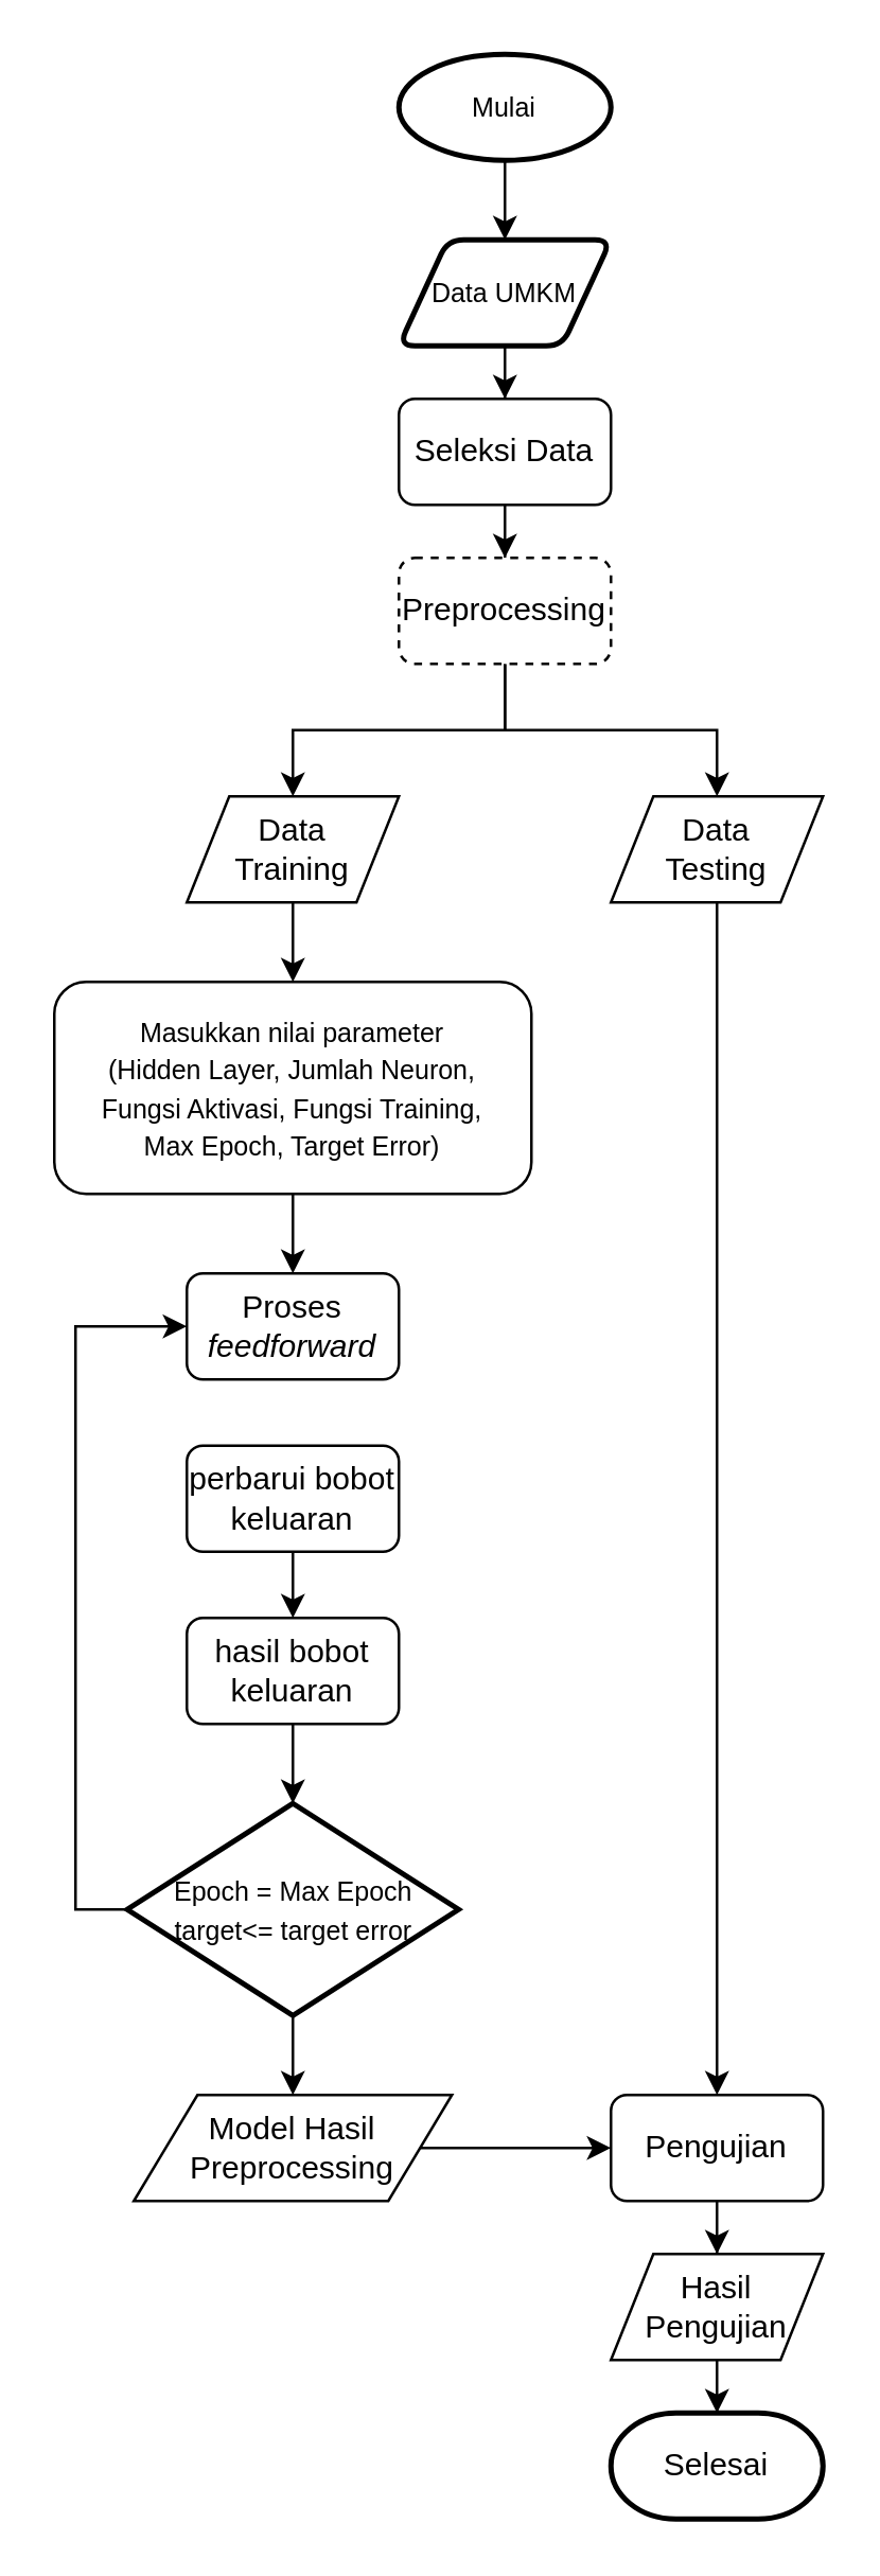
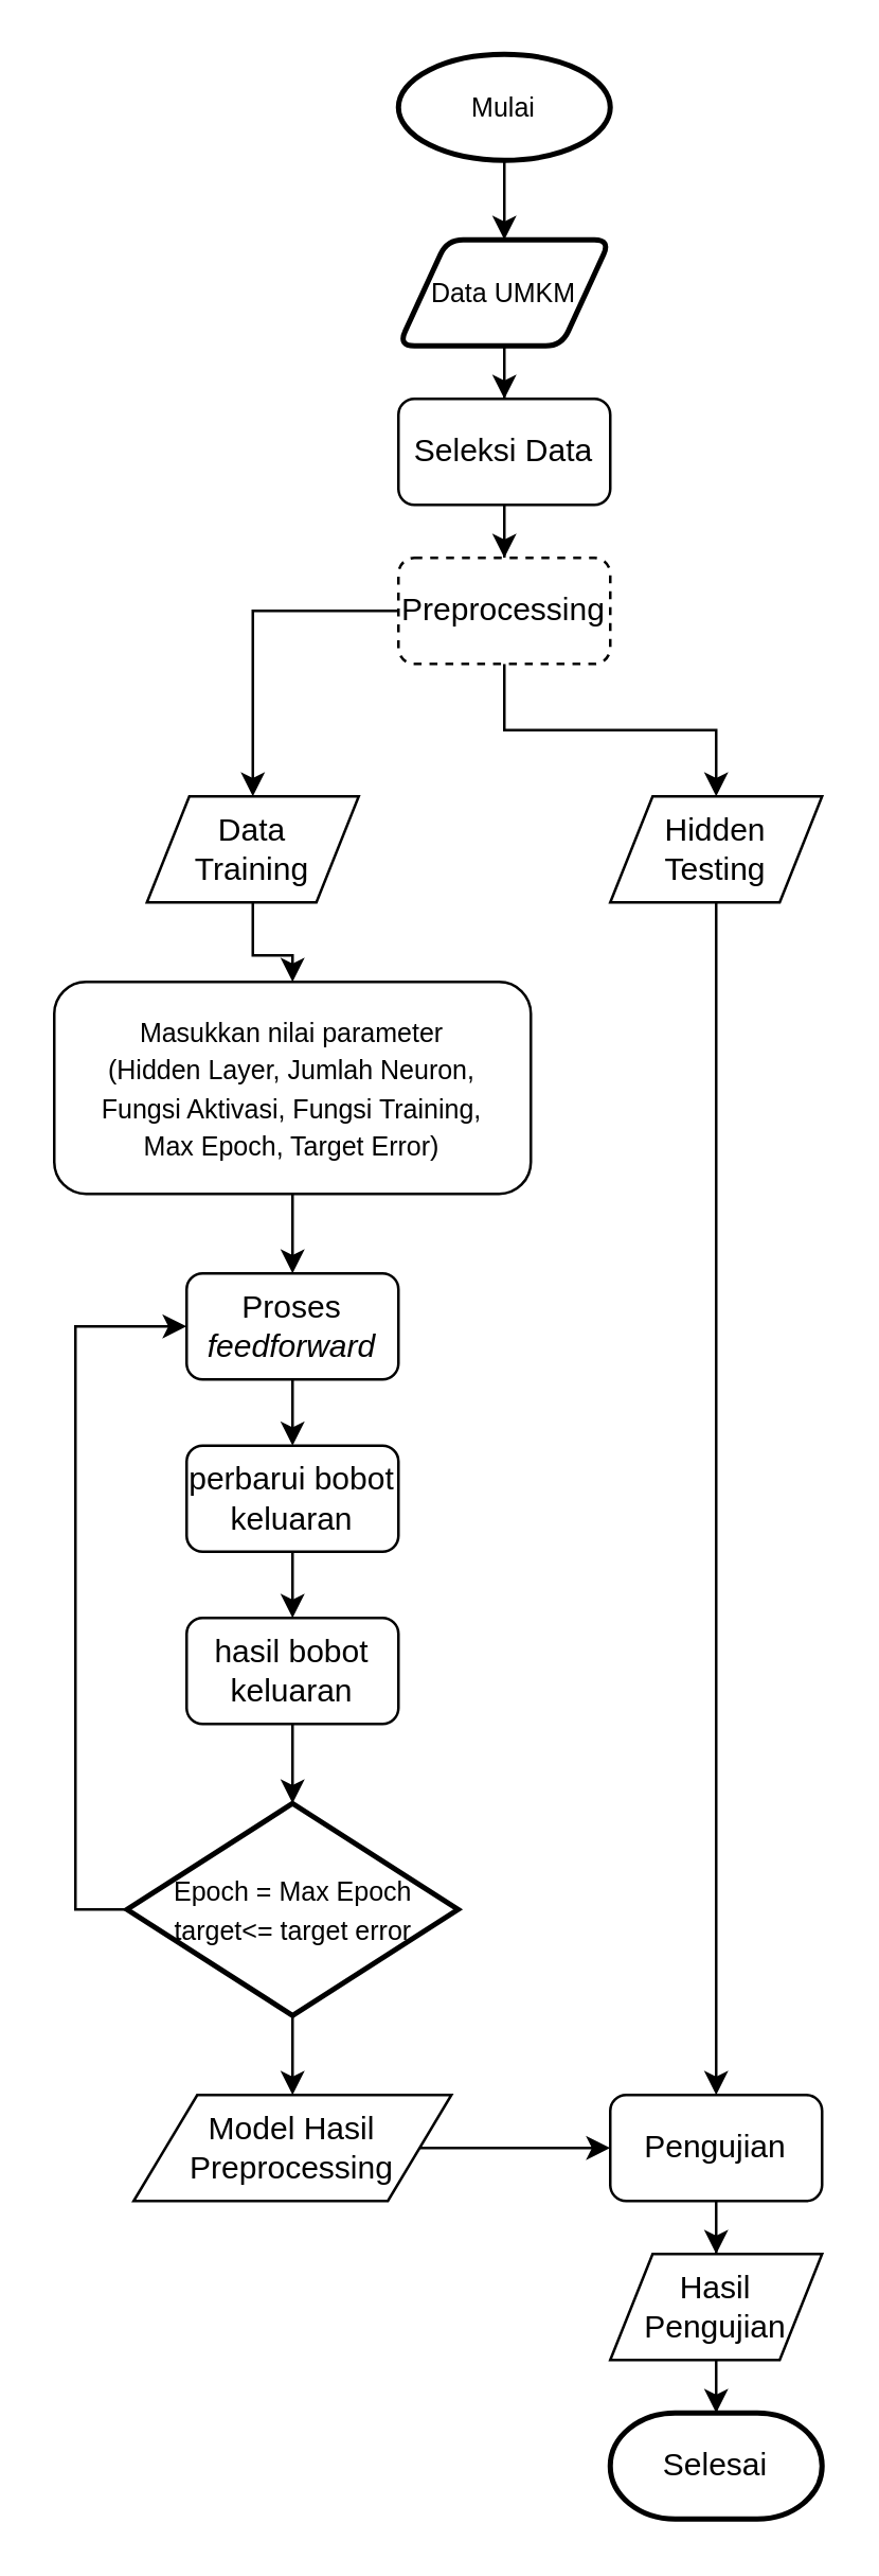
  <mxCell id="0" />
  <mxCell id="1" parent="0" />
  <mxCell id="2" value="" style="edgeStyle=orthogonalEdgeStyle;rounded=0;orthogonalLoop=1;jettySize=auto;html=1;" edge="1" parent="1" source="3" target="5"><mxGeometry relative="1" as="geometry" /></mxCell>
  <mxCell id="3" value="&lt;font style=&quot;font-size: 10px&quot;&gt;Mulai&lt;/font&gt;" style="strokeWidth=2;html=1;shape=mxgraph.flowchart.start_1;whiteSpace=wrap;" vertex="1" parent="1"><mxGeometry x="150" y="20" width="80" height="40" as="geometry" /></mxCell>
  <mxCell id="4" value="" style="edgeStyle=orthogonalEdgeStyle;rounded=0;orthogonalLoop=1;jettySize=auto;html=1;" edge="1" parent="1" source="5" target="7"><mxGeometry relative="1" as="geometry" /></mxCell>
  <mxCell id="5" value="&lt;font style=&quot;font-size: 10px&quot;&gt;Data UMKM&lt;/font&gt;" style="shape=parallelogram;html=1;strokeWidth=2;perimeter=parallelogramPerimeter;whiteSpace=wrap;rounded=1;arcSize=12;size=0.23;" vertex="1" parent="1"><mxGeometry x="150" y="90" width="80" height="40" as="geometry" /></mxCell>
  <mxCell id="6" value="" style="edgeStyle=orthogonalEdgeStyle;rounded=0;orthogonalLoop=1;jettySize=auto;html=1;" edge="1" parent="1" source="7" target="10"><mxGeometry relative="1" as="geometry" /></mxCell>
  <mxCell id="7" value="Seleksi Data" style="rounded=1;whiteSpace=wrap;html=1;" vertex="1" parent="1"><mxGeometry x="150" y="150" width="80" height="40" as="geometry" /></mxCell>
  <mxCell id="8" style="edgeStyle=orthogonalEdgeStyle;rounded=0;orthogonalLoop=1;jettySize=auto;html=1;entryX=0.5;entryY=0;entryDx=0;entryDy=0;" edge="1" parent="1" source="10" target="12"><mxGeometry relative="1" as="geometry" /></mxCell>
  <mxCell id="9" style="edgeStyle=orthogonalEdgeStyle;rounded=0;orthogonalLoop=1;jettySize=auto;html=1;entryX=0.5;entryY=0;entryDx=0;entryDy=0;" edge="1" parent="1" source="10" target="14"><mxGeometry relative="1" as="geometry" /></mxCell>
  <mxCell id="10" value="Preprocessing" style="rounded=1;whiteSpace=wrap;html=1;dashed=1;" vertex="1" parent="1"><mxGeometry x="150" y="210" width="80" height="40" as="geometry" /></mxCell>
  <mxCell id="11" value="" style="edgeStyle=orthogonalEdgeStyle;rounded=0;orthogonalLoop=1;jettySize=auto;html=1;" edge="1" parent="1" source="12" target="16"><mxGeometry relative="1" as="geometry" /></mxCell>
- <mxCell id="12" value="Data &lt;br&gt;Training" style="shape=parallelogram;perimeter=parallelogramPerimeter;whiteSpace=wrap;html=1;" vertex="1" parent="1"><mxGeometry x="70" y="300" width="80" height="40" as="geometry" /></mxCell>
+ <mxCell id="12" value="Data &lt;br&gt;Training" style="shape=parallelogram;perimeter=parallelogramPerimeter;whiteSpace=wrap;html=1;" vertex="1" parent="1"><mxGeometry x="55" y="300" width="80" height="40" as="geometry" /></mxCell>
  <mxCell id="13" style="edgeStyle=orthogonalEdgeStyle;rounded=0;orthogonalLoop=1;jettySize=auto;html=1;entryX=0.5;entryY=0;entryDx=0;entryDy=0;" edge="1" parent="1" source="14" target="27"><mxGeometry relative="1" as="geometry" /></mxCell>
- <mxCell id="14" value="Data &lt;br&gt;Testing" style="shape=parallelogram;perimeter=parallelogramPerimeter;whiteSpace=wrap;html=1;" vertex="1" parent="1"><mxGeometry x="230" y="300" width="80" height="40" as="geometry" /></mxCell>
+ <mxCell id="14" value="Hidden &lt;br&gt;Testing" style="shape=parallelogram;perimeter=parallelogramPerimeter;whiteSpace=wrap;html=1;" vertex="1" parent="1"><mxGeometry x="230" y="300" width="80" height="40" as="geometry" /></mxCell>
  <mxCell id="15" style="edgeStyle=orthogonalEdgeStyle;rounded=0;orthogonalLoop=1;jettySize=auto;html=1;entryX=0.5;entryY=0;entryDx=0;entryDy=0;" edge="1" parent="1" source="16" target="18"><mxGeometry relative="1" as="geometry" /></mxCell>
  <mxCell id="16" value="&lt;font style=&quot;font-size: 10px&quot;&gt;Masukkan nilai parameter &lt;br&gt;(Hidden Layer, Jumlah Neuron, &lt;br&gt;Fungsi Aktivasi, Fungsi Training, &lt;br&gt;Max Epoch, Target Error)&lt;/font&gt;" style="rounded=1;whiteSpace=wrap;html=1;" vertex="1" parent="1"><mxGeometry x="20" y="370" width="180" height="80" as="geometry" /></mxCell>
+ <mxCell id="17" style="edgeStyle=orthogonalEdgeStyle;rounded=0;orthogonalLoop=1;jettySize=auto;html=1;entryX=0.5;entryY=0;entryDx=0;entryDy=0;" edge="1" parent="1" source="18" target="20"><mxGeometry relative="1" as="geometry" /></mxCell>
  <mxCell id="18" value="Proses &lt;i&gt;feedforward&lt;/i&gt;" style="rounded=1;whiteSpace=wrap;html=1;" vertex="1" parent="1"><mxGeometry x="70" y="480" width="80" height="40" as="geometry" /></mxCell>
  <mxCell id="19" style="edgeStyle=orthogonalEdgeStyle;rounded=0;orthogonalLoop=1;jettySize=auto;html=1;" edge="1" parent="1" source="20" target="22"><mxGeometry relative="1" as="geometry" /></mxCell>
  <mxCell id="20" value="perbarui bobot keluaran" style="rounded=1;whiteSpace=wrap;html=1;" vertex="1" parent="1"><mxGeometry x="70" y="545" width="80" height="40" as="geometry" /></mxCell>
  <mxCell id="21" value="" style="edgeStyle=orthogonalEdgeStyle;rounded=0;orthogonalLoop=1;jettySize=auto;html=1;" edge="1" parent="1" source="22" target="25"><mxGeometry relative="1" as="geometry" /></mxCell>
  <mxCell id="22" value="hasil bobot keluaran" style="rounded=1;whiteSpace=wrap;html=1;" vertex="1" parent="1"><mxGeometry x="70" y="610" width="80" height="40" as="geometry" /></mxCell>
  <mxCell id="23" style="edgeStyle=orthogonalEdgeStyle;rounded=0;orthogonalLoop=1;jettySize=auto;html=1;" edge="1" parent="1" source="25"><mxGeometry relative="1" as="geometry"><mxPoint x="70" y="500" as="targetPoint" /><Array as="points"><mxPoint x="28" y="720" /><mxPoint x="28" y="500" /><mxPoint x="70" y="500" /></Array></mxGeometry></mxCell>
  <mxCell id="24" value="" style="edgeStyle=orthogonalEdgeStyle;rounded=0;orthogonalLoop=1;jettySize=auto;html=1;" edge="1" parent="1" source="25" target="29"><mxGeometry relative="1" as="geometry" /></mxCell>
  <mxCell id="25" value="&lt;font style=&quot;font-size: 10px&quot;&gt;Epoch = Max Epoch&lt;br&gt;target&amp;lt;= target error&lt;/font&gt;" style="strokeWidth=2;html=1;shape=mxgraph.flowchart.decision;whiteSpace=wrap;" vertex="1" parent="1"><mxGeometry x="47.5" y="680" width="125" height="80" as="geometry" /></mxCell>
  <mxCell id="26" style="edgeStyle=orthogonalEdgeStyle;rounded=0;orthogonalLoop=1;jettySize=auto;html=1;entryX=0.5;entryY=0;entryDx=0;entryDy=0;" edge="1" parent="1" source="27" target="31"><mxGeometry relative="1" as="geometry" /></mxCell>
  <mxCell id="27" value="Pengujian" style="rounded=1;whiteSpace=wrap;html=1;" vertex="1" parent="1"><mxGeometry x="230" y="790" width="80" height="40" as="geometry" /></mxCell>
  <mxCell id="28" style="edgeStyle=orthogonalEdgeStyle;rounded=0;orthogonalLoop=1;jettySize=auto;html=1;entryX=0;entryY=0.5;entryDx=0;entryDy=0;" edge="1" parent="1" source="29" target="27"><mxGeometry relative="1" as="geometry" /></mxCell>
  <mxCell id="29" value="Model Hasil Preprocessing" style="shape=parallelogram;perimeter=parallelogramPerimeter;whiteSpace=wrap;html=1;" vertex="1" parent="1"><mxGeometry x="50" y="790" width="120" height="40" as="geometry" /></mxCell>
  <mxCell id="30" style="edgeStyle=orthogonalEdgeStyle;rounded=0;orthogonalLoop=1;jettySize=auto;html=1;entryX=0.5;entryY=0;entryDx=0;entryDy=0;entryPerimeter=0;" edge="1" parent="1" source="31" target="32"><mxGeometry relative="1" as="geometry" /></mxCell>
  <mxCell id="31" value="Hasil Pengujian" style="shape=parallelogram;perimeter=parallelogramPerimeter;whiteSpace=wrap;html=1;" vertex="1" parent="1"><mxGeometry x="230" y="850" width="80" height="40" as="geometry" /></mxCell>
  <mxCell id="32" value="Selesai" style="strokeWidth=2;html=1;shape=mxgraph.flowchart.terminator;whiteSpace=wrap;" vertex="1" parent="1"><mxGeometry x="230" y="910" width="80" height="40" as="geometry" /></mxCell>
